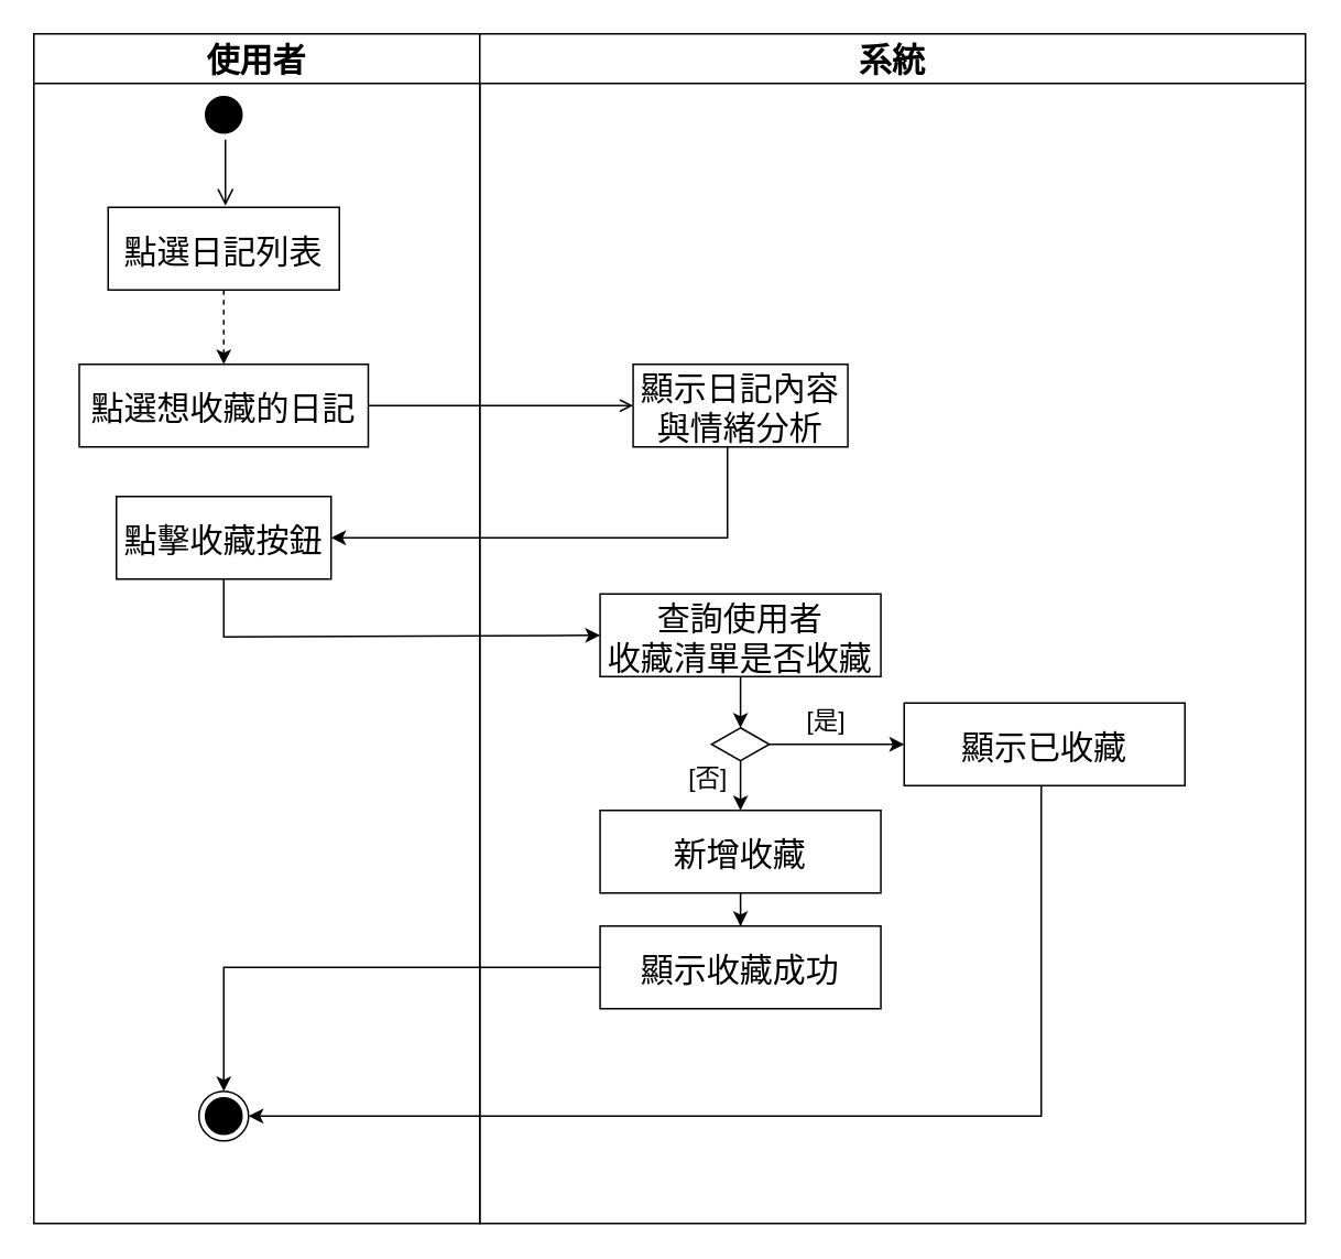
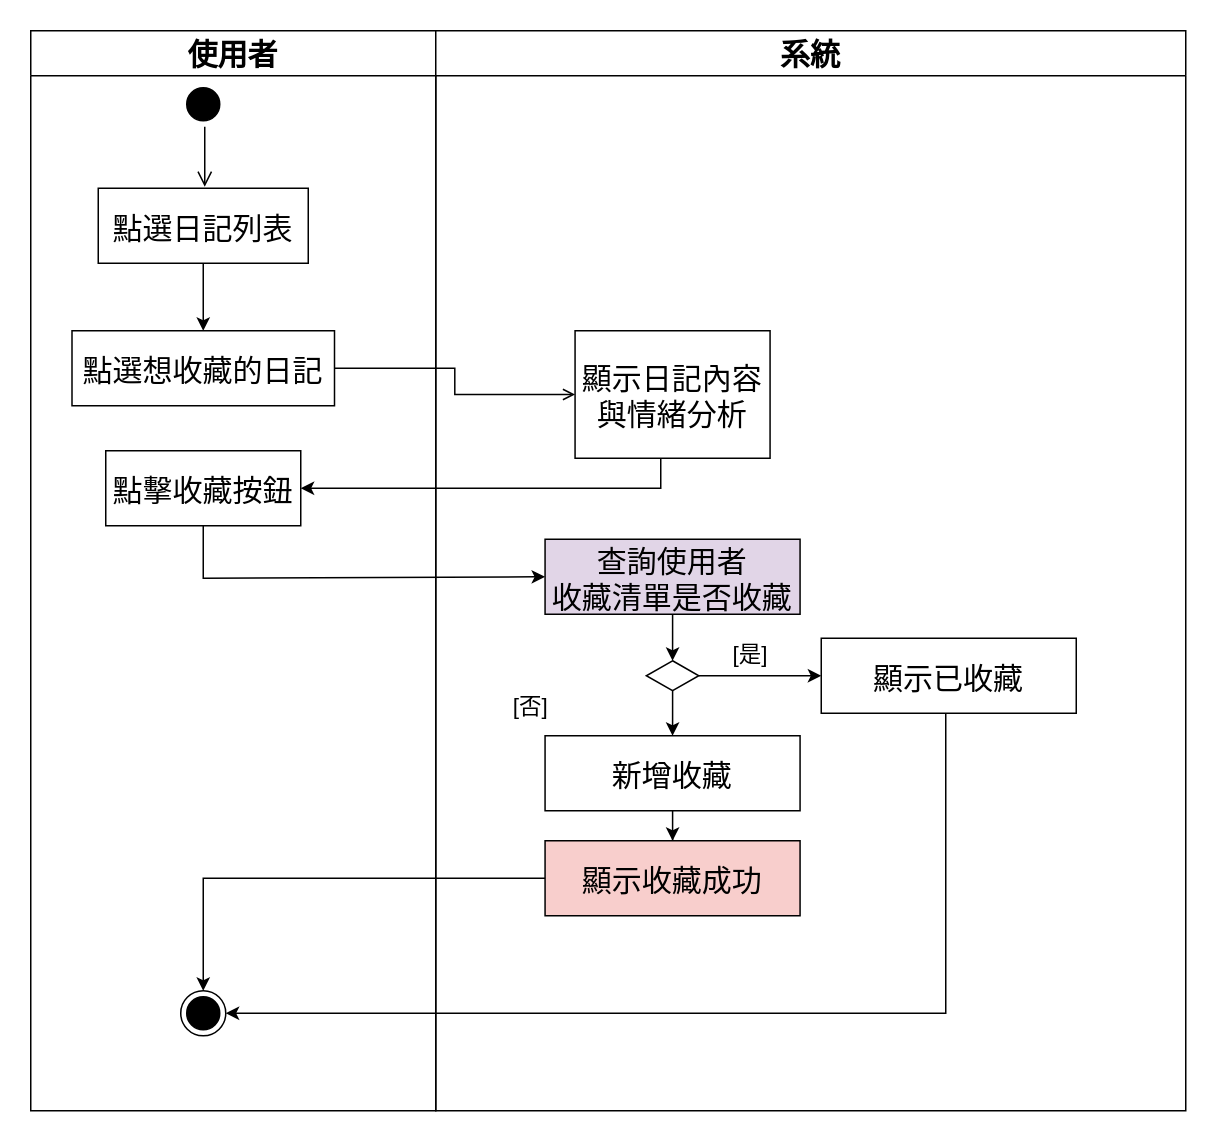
  <mxCell id="0" />
  <mxCell id="1" parent="0" />
  <mxCell id="2" value="" style="ellipse;shape=startState;fillColor=#000000;strokeColor=#000000;" parent="1" vertex="1"><mxGeometry x="120" y="54" width="30" height="30" as="geometry" /></mxCell>
  <mxCell id="3" value="" style="edgeStyle=elbowEdgeStyle;elbow=horizontal;verticalAlign=bottom;endArrow=open;endSize=8;strokeColor=#000000;endFill=1;rounded=0;fillColor=#000000;" parent="1" source="2" edge="1"><mxGeometry x="100" y="40" as="geometry"><mxPoint x="135.643" y="124" as="targetPoint" /></mxGeometry></mxCell>
  <mxCell id="4" value="" style="endArrow=open;strokeColor=#000000;endFill=1;rounded=0" parent="1" target="8" edge="1"><mxGeometry relative="1" as="geometry"><mxPoint x="135" y="166" as="sourcePoint" /><mxPoint x="134.75" y="226" as="targetPoint" /></mxGeometry></mxCell>
  <mxCell id="5" value="使用者" style="swimlane;whiteSpace=wrap;startSize=30;fontSize=20;" parent="1" vertex="1"><mxGeometry x="20" y="20" width="270" height="720" as="geometry" /></mxCell>
  <mxCell id="6" value="" style="ellipse;html=1;shape=endState;fillColor=#000000;strokeColor=#000000;" parent="5" vertex="1"><mxGeometry x="100" y="640" width="30" height="30" as="geometry" /></mxCell>
- <mxCell id="7" style="edgeStyle=orthogonalEdgeStyle;rounded=0;orthogonalLoop=1;jettySize=auto;html=1;dashed=1;" parent="5" source="8" target="9" edge="1"><mxGeometry relative="1" as="geometry" /></mxCell>
+ <mxCell id="7" style="edgeStyle=orthogonalEdgeStyle;rounded=0;orthogonalLoop=1;jettySize=auto;html=1;" parent="5" source="8" target="9" edge="1"><mxGeometry relative="1" as="geometry" /></mxCell>
  <mxCell id="8" value="點選日記列表" style="fontSize=20;" parent="5" vertex="1"><mxGeometry x="45" y="105" width="140" height="50" as="geometry" /></mxCell>
  <mxCell id="9" value="點選想收藏的日記" style="fontSize=20;" parent="5" vertex="1"><mxGeometry x="27.5" y="200" width="175" height="50" as="geometry" /></mxCell>
  <mxCell id="10" value="點擊收藏按鈕" style="fontSize=20;" parent="5" vertex="1"><mxGeometry x="50" y="280" width="130" height="50" as="geometry" /></mxCell>
  <mxCell id="11" value="系統" style="swimlane;whiteSpace=wrap;startSize=30;fontSize=20;" parent="1" vertex="1"><mxGeometry x="290" y="20" width="500" height="720" as="geometry" /></mxCell>
  <mxCell id="12" style="edgeStyle=orthogonalEdgeStyle;rounded=0;orthogonalLoop=1;jettySize=auto;html=1;entryX=0.5;entryY=0;entryDx=0;entryDy=0;" parent="11" source="13" target="16" edge="1"><mxGeometry relative="1" as="geometry"><mxPoint x="157.88" y="420" as="targetPoint" /></mxGeometry></mxCell>
- <mxCell id="13" value="查詢使用者&#10;收藏清單是否收藏" style="fontSize=20;" parent="11" vertex="1"><mxGeometry x="72.88" y="339" width="170" height="50" as="geometry" /></mxCell>
+ <mxCell id="13" value="查詢使用者&#10;收藏清單是否收藏" style="fontSize=20;fillColor=#e1d5e7;" parent="11" vertex="1"><mxGeometry x="72.88" y="339" width="170" height="50" as="geometry" /></mxCell>
  <mxCell id="14" style="edgeStyle=orthogonalEdgeStyle;rounded=0;orthogonalLoop=1;jettySize=auto;html=1;entryX=0;entryY=0.5;entryDx=0;entryDy=0;" parent="11" source="16" target="20" edge="1"><mxGeometry relative="1" as="geometry" /></mxCell>
  <mxCell id="15" style="edgeStyle=orthogonalEdgeStyle;rounded=0;orthogonalLoop=1;jettySize=auto;html=1;entryX=0.5;entryY=0;entryDx=0;entryDy=0;" parent="11" source="16" target="22" edge="1"><mxGeometry relative="1" as="geometry" /></mxCell>
  <mxCell id="16" value="&#10;" style="rhombus;fillColor=#FFFFFF;strokeColor=#000000;" parent="11" vertex="1"><mxGeometry x="140.38" y="420" width="35" height="20" as="geometry" /></mxCell>
  <mxCell id="17" value="&lt;font style=&quot;font-size: 15px;&quot;&gt;[是]&lt;/font&gt;" style="whiteSpace=wrap;html=1;strokeColor=none;fillColor=none;" parent="11" vertex="1"><mxGeometry x="190" y="405" width="40" height="20" as="geometry" /></mxCell>
- <mxCell id="18" value="&lt;font style=&quot;font-size: 15px;&quot;&gt;[否]&lt;/font&gt;" style="whiteSpace=wrap;html=1;strokeColor=none;fillColor=none;" parent="11" vertex="1"><mxGeometry x="110" y="440" width="57.25" height="20" as="geometry" /></mxCell>
- <mxCell id="19" value="顯示日記內容&#10;與情緒分析" style="fontSize=20;" parent="11" vertex="1"><mxGeometry x="92.88" y="200" width="130" height="50" as="geometry" /></mxCell>
+ <mxCell id="18" value="&lt;font style=&quot;font-size: 15px;&quot;&gt;[否]&lt;/font&gt;" style="whiteSpace=wrap;html=1;strokeColor=none;fillColor=none;" parent="11" vertex="1"><mxGeometry x="35" y="440" width="57.25" height="20" as="geometry" /></mxCell>
+ <mxCell id="19" value="顯示日記內容&#10;與情緒分析" style="fontSize=20;" parent="11" vertex="1"><mxGeometry x="92.88" y="200" width="130" height="85" as="geometry" /></mxCell>
  <mxCell id="20" value="顯示已收藏" style="fontSize=20;" parent="11" vertex="1"><mxGeometry x="257" y="405" width="170" height="50" as="geometry" /></mxCell>
  <mxCell id="21" style="edgeStyle=orthogonalEdgeStyle;rounded=0;orthogonalLoop=1;jettySize=auto;html=1;" parent="11" source="22" target="23" edge="1"><mxGeometry relative="1" as="geometry" /></mxCell>
  <mxCell id="22" value="新增收藏" style="fontSize=20;" parent="11" vertex="1"><mxGeometry x="72.88" y="470" width="170" height="50" as="geometry" /></mxCell>
- <mxCell id="23" value="顯示收藏成功" style="fontSize=20;" parent="11" vertex="1"><mxGeometry x="72.88" y="540" width="170" height="50" as="geometry" /></mxCell>
+ <mxCell id="23" value="顯示收藏成功" style="fontSize=20;fillColor=#f8cecc;" parent="11" vertex="1"><mxGeometry x="72.88" y="540" width="170" height="50" as="geometry" /></mxCell>
  <mxCell id="24" style="edgeStyle=orthogonalEdgeStyle;rounded=0;orthogonalLoop=1;jettySize=auto;html=1;entryX=0;entryY=0.5;entryDx=0;entryDy=0;endArrow=open;" parent="1" source="9" target="19" edge="1"><mxGeometry relative="1" as="geometry" /></mxCell>
  <mxCell id="25" style="edgeStyle=orthogonalEdgeStyle;rounded=0;orthogonalLoop=1;jettySize=auto;html=1;entryX=1;entryY=0.5;entryDx=0;entryDy=0;" parent="1" source="19" target="10" edge="1"><mxGeometry relative="1" as="geometry"><Array as="points"><mxPoint x="440" y="325" /></Array></mxGeometry></mxCell>
  <mxCell id="26" style="edgeStyle=orthogonalEdgeStyle;rounded=0;orthogonalLoop=1;jettySize=auto;html=1;entryX=0;entryY=0.5;entryDx=0;entryDy=0;" parent="1" source="10" target="13" edge="1"><mxGeometry relative="1" as="geometry"><Array as="points"><mxPoint x="135" y="385" /></Array></mxGeometry></mxCell>
  <mxCell id="27" style="edgeStyle=orthogonalEdgeStyle;rounded=0;orthogonalLoop=1;jettySize=auto;html=1;entryX=0.5;entryY=0;entryDx=0;entryDy=0;" parent="1" source="23" target="6" edge="1"><mxGeometry relative="1" as="geometry" /></mxCell>
  <mxCell id="28" style="edgeStyle=orthogonalEdgeStyle;rounded=0;orthogonalLoop=1;jettySize=auto;html=1;entryX=1;entryY=0.5;entryDx=0;entryDy=0;" parent="1" source="20" target="6" edge="1"><mxGeometry relative="1" as="geometry"><Array as="points"><mxPoint x="630" y="675" /></Array></mxGeometry></mxCell>
